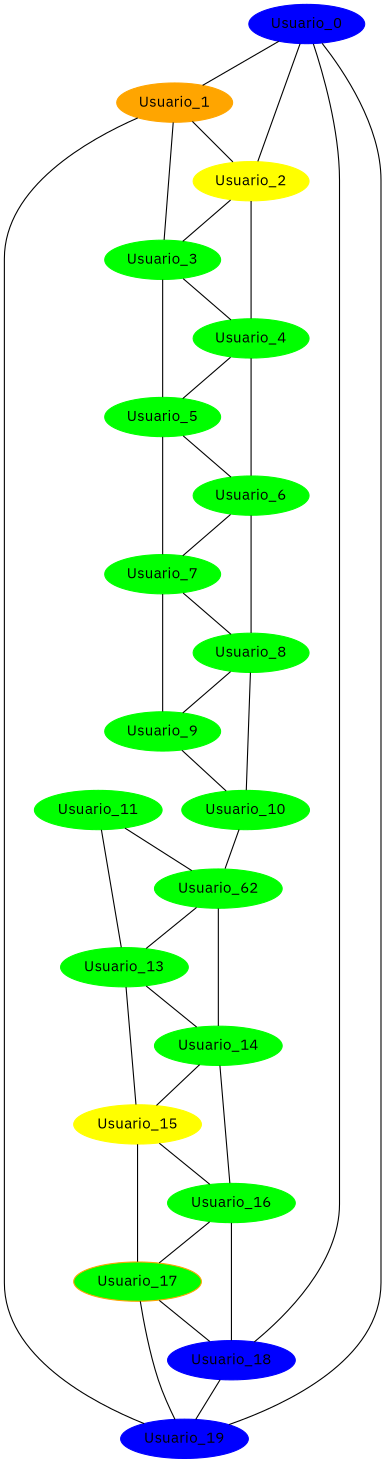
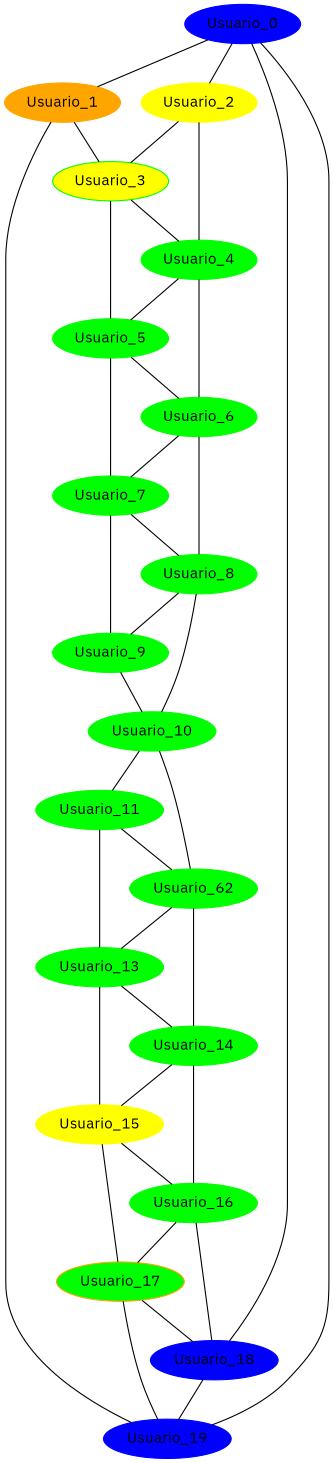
  graph {
    fontname="IBM Plex Sans"
    node [color=green fontname="IBM Plex Sans" style=filled]
    edge [fontname="IBM Plex Sans"]
    n1 [color=blue label=Usuario_0]
    n2 [color=orange label=Usuario_1]
    n3 [color=yellow label=Usuario_2]
    n4 [color=blue label=Usuario_18]
    n5 [color=blue label=Usuario_19]
-   n6 [label=Usuario_3]
+   n6 [label=Usuario_3 fillcolor=yellow]
    n7 [label=Usuario_4]
    n8 [label=Usuario_5]
    n9 [label=Usuario_6]
    n10 [label=Usuario_7]
    n11 [label=Usuario_8]
    n12 [label=Usuario_9]
    n13 [label=Usuario_10]
    n14 [label=Usuario_11]
    n15 [label=Usuario_62]
    n16 [label=Usuario_13]
    n17 [label=Usuario_14]
    n18 [color=yellow label=Usuario_15]
    n19 [label=Usuario_16]
    n20 [color=orange fillcolor=green label=Usuario_17]
    n1 -- n2
    n1 -- n3
    n1 -- n4
    n1 -- n5
-   n2 -- n3
    n2 -- n5
    n2 -- n6
    n3 -- n6
    n3 -- n7
    n4 -- n5
    n6 -- n7
    n6 -- n8
    n7 -- n8
    n7 -- n9
    n8 -- n9
    n8 -- n10
    n9 -- n10
    n9 -- n11
    n10 -- n11
    n10 -- n12
    n11 -- n12
    n11 -- n13
    n12 -- n13
+   n13 -- n14
    n13 -- n15
    n14 -- n15
    n14 -- n16
    n15 -- n16
    n15 -- n17
    n16 -- n17
    n16 -- n18
    n17 -- n18
    n17 -- n19
    n18 -- n19
    n18 -- n20
    n19 -- n4
    n19 -- n20
    n20 -- n4
    n20 -- n5
  }
